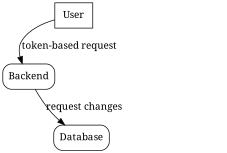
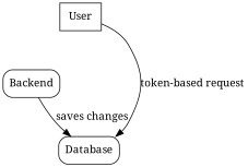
  digraph {
    fontname="Noto Serif"
    node [fontname="Noto Serif" shape=box style=rounded]
    edge [fontname="Noto Serif"]
    n1 [label=User style=""]
    n2 [label=Backend]
    n3 [label=Database]
-   n1 -> n2 [label="token-based request"]
-   n2 -> n3 [label="request changes"]
+   n1 -> n3 [label="token-based request"]
+   n2 -> n3 [label="saves changes"]
  }
